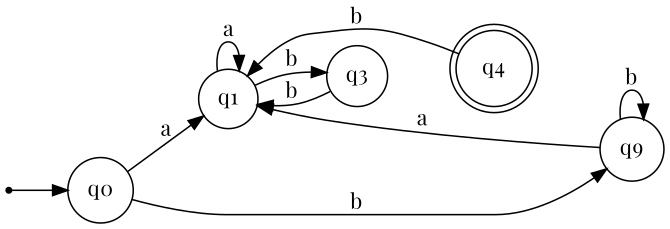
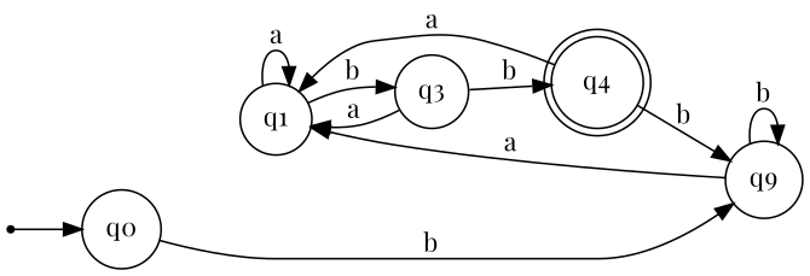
  digraph {
    fontname="Playfair Display"
    rankdir=LR
    node [fontname="Playfair Display" shape=circle]
    edge [fontname="Playfair Display"]
    __start__ [shape=point]
    q0
    q1
    n4 [label=q9]
    q3
    q4 [shape=doublecircle]
    __start__ -> q0
-   q0 -> q1 [label=a]
    q0 -> n4 [label=b]
    q1 -> q1 [label=a]
    q1 -> q3 [label=b]
    n4 -> q1 [label=a]
    n4 -> n4 [label=b]
-   q3 -> q1 [label=b]
-   q4 -> q1 [label=b]
+   q3 -> q1 [label=a]
+   q3 -> q4 [label=b]
+   q4 -> q1 [label=a]
+   q4 -> n4 [label=b]
  }
